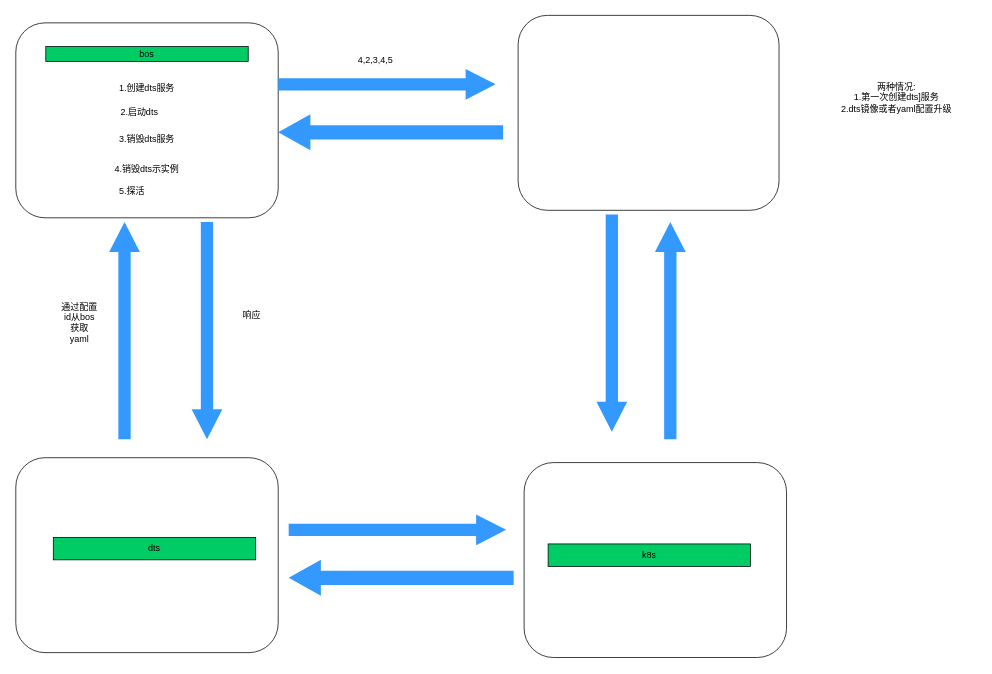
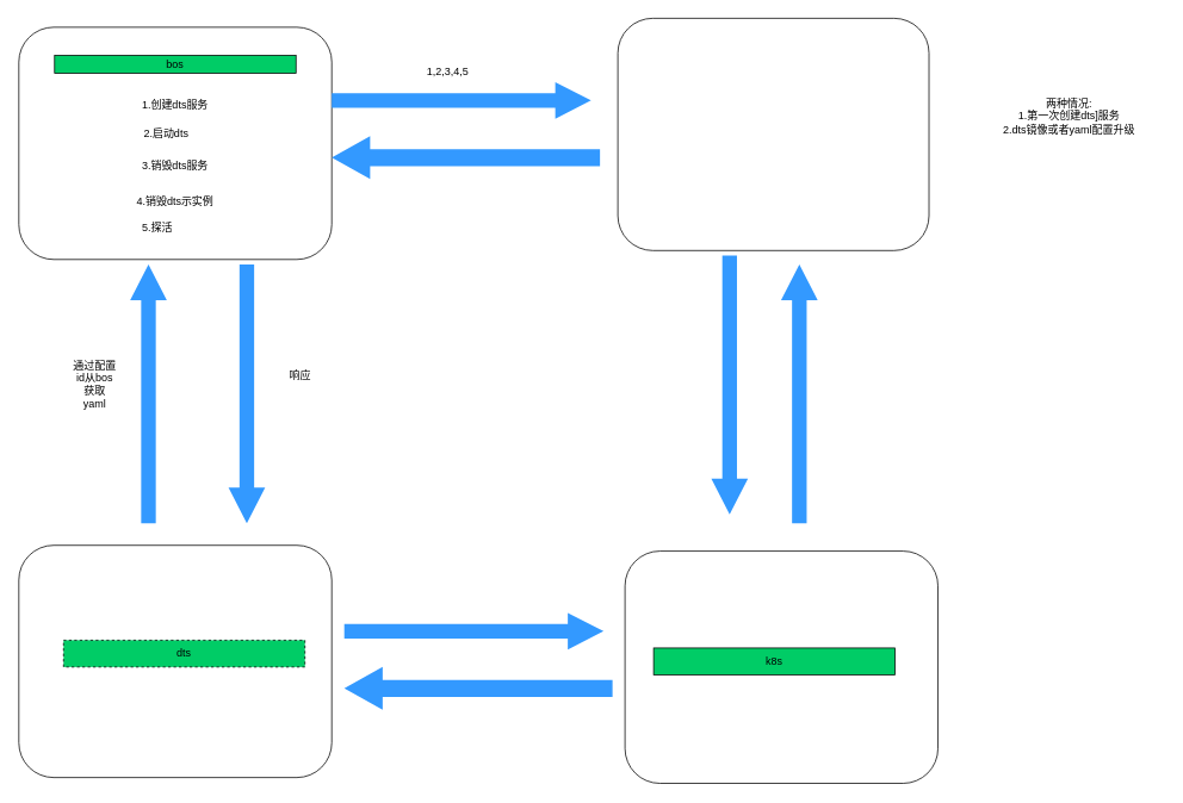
  <mxCell id="0" />
  <mxCell id="1" parent="0" />
  <mxCell id="2" value="" style="rounded=1;whiteSpace=wrap;html=1;" parent="1" vertex="1"><mxGeometry x="20" y="30" width="350" height="260" as="geometry" /></mxCell>
  <mxCell id="3" value="" style="rounded=1;whiteSpace=wrap;html=1;" parent="1" vertex="1"><mxGeometry x="690" y="20" width="348" height="260" as="geometry" /></mxCell>
  <mxCell id="4" value="bos" style="rounded=0;whiteSpace=wrap;html=1;fillColor=#00CC66;" parent="1" vertex="1"><mxGeometry x="60" y="61.5" width="270" height="20" as="geometry" /></mxCell>
- <mxCell id="5" value="4,2,3,4,5" style="rounded=0;whiteSpace=wrap;html=1;strokeColor=none;fillColor=#FFFFFF;" parent="1" vertex="1"><mxGeometry x="440" y="70" width="120" height="20" as="geometry" /></mxCell>
+ <mxCell id="5" value="1,2,3,4,5" style="rounded=0;whiteSpace=wrap;html=1;strokeColor=none;fillColor=#FFFFFF;" parent="1" vertex="1"><mxGeometry x="440" y="70" width="120" height="20" as="geometry" /></mxCell>
  <mxCell id="6" value="" style="rounded=0;whiteSpace=wrap;html=1;fillColor=#FFFFFF;strokeColor=none;" parent="1" vertex="1"><mxGeometry x="450" y="200" width="120" height="20" as="geometry" /></mxCell>
  <mxCell id="7" value="" style="html=1;shadow=0;dashed=0;align=center;verticalAlign=middle;shape=mxgraph.arrows2.arrow;dy=0.6;dx=40;flipH=1;notch=0;strokeColor=#000099;fillColor=#3399FF;" parent="1" vertex="1"><mxGeometry x="730" y="670" width="160" height="40" as="geometry" /></mxCell>
  <mxCell id="8" value="" style="html=1;shadow=0;dashed=0;align=center;verticalAlign=middle;shape=mxgraph.arrows2.arrow;dy=0.6;dx=40;notch=0;strokeColor=none;fillColor=#3399FF;" parent="1" vertex="1"><mxGeometry x="731.54" y="820" width="160" height="41" as="geometry" /></mxCell>
  <mxCell id="9" value="索引配置信息" style="rounded=0;whiteSpace=wrap;html=1;fillColor=#FFFFFF;strokeColor=none;" parent="1" vertex="1"><mxGeometry x="740" y="800" width="120" height="20" as="geometry" /></mxCell>
  <mxCell id="10" value="" style="rounded=1;whiteSpace=wrap;html=1;" parent="1" vertex="1"><mxGeometry x="20" y="610" width="350" height="260" as="geometry" /></mxCell>
  <mxCell id="11" value="" style="rounded=1;whiteSpace=wrap;html=1;" parent="1" vertex="1"><mxGeometry x="698" y="616.5" width="350" height="260" as="geometry" /></mxCell>
  <mxCell id="12" value="" style="html=1;shadow=0;dashed=0;align=center;verticalAlign=middle;shape=mxgraph.arrows2.arrow;dy=0.6;dx=40;notch=0;strokeColor=none;fillColor=#3399FF;" parent="1" vertex="1"><mxGeometry x="370" y="91.5" width="290" height="41" as="geometry" /></mxCell>
  <mxCell id="13" value="" style="shape=singleArrow;direction=west;whiteSpace=wrap;html=1;strokeColor=none;fillColor=#3399FF;arrowWidth=0.399;arrowSize=0.143;" parent="1" vertex="1"><mxGeometry x="370" y="152" width="300" height="48" as="geometry" /></mxCell>
  <mxCell id="14" value="" style="html=1;shadow=0;dashed=0;align=center;verticalAlign=middle;shape=mxgraph.arrows2.arrow;dy=0.6;dx=40;notch=0;strokeColor=none;fillColor=#3399FF;rotation=90;" parent="1" vertex="1"><mxGeometry x="670" y="410" width="290" height="41" as="geometry" /></mxCell>
  <mxCell id="15" value="" style="html=1;shadow=0;dashed=0;align=center;verticalAlign=middle;shape=mxgraph.arrows2.arrow;dy=0.6;dx=40;notch=0;strokeColor=none;fillColor=#3399FF;rotation=-90;" parent="1" vertex="1"><mxGeometry x="748" y="420" width="290" height="41" as="geometry" /></mxCell>
  <mxCell id="16" value="" style="html=1;shadow=0;dashed=0;align=center;verticalAlign=middle;shape=mxgraph.arrows2.arrow;dy=0.6;dx=40;notch=0;strokeColor=none;fillColor=#3399FF;" parent="1" vertex="1"><mxGeometry x="384" y="685.75" width="290" height="41" as="geometry" /></mxCell>
  <mxCell id="17" value="" style="shape=singleArrow;direction=west;whiteSpace=wrap;html=1;strokeColor=none;fillColor=#3399FF;arrowWidth=0.399;arrowSize=0.143;" parent="1" vertex="1"><mxGeometry x="384" y="746.25" width="300" height="48" as="geometry" /></mxCell>
  <mxCell id="18" value="k8s" style="rounded=0;whiteSpace=wrap;html=1;fillColor=#00CC66;" parent="1" vertex="1"><mxGeometry x="730" y="725" width="270" height="30" as="geometry" /></mxCell>
- <mxCell id="19" value="dts" style="rounded=0;whiteSpace=wrap;html=1;fillColor=#00CC66;" parent="1" vertex="1"><mxGeometry x="70" y="716.25" width="270" height="30" as="geometry" /></mxCell>
+ <mxCell id="19" value="dts" style="rounded=0;whiteSpace=wrap;html=1;fillColor=#00CC66;dashed=1;" parent="1" vertex="1"><mxGeometry x="70" y="716.25" width="270" height="30" as="geometry" /></mxCell>
  <mxCell id="20" value="1.创建dts服务" style="rounded=0;whiteSpace=wrap;html=1;strokeColor=none;fillColor=#FFFFFF;" parent="1" vertex="1"><mxGeometry x="100" y="102.5" width="190" height="30" as="geometry" /></mxCell>
  <mxCell id="21" value="2.启动dts" style="rounded=0;whiteSpace=wrap;html=1;strokeColor=none;fillColor=#FFFFFF;" parent="1" vertex="1"><mxGeometry x="90" y="135" width="190" height="30" as="geometry" /></mxCell>
  <mxCell id="22" value="3.销毁dts服务" style="rounded=0;whiteSpace=wrap;html=1;strokeColor=none;fillColor=#FFFFFF;" vertex="1" parent="1"><mxGeometry x="100" y="170" width="190" height="30" as="geometry" /></mxCell>
  <mxCell id="23" value="4.销毁dts示实例" style="rounded=0;whiteSpace=wrap;html=1;strokeColor=none;fillColor=#FFFFFF;" vertex="1" parent="1"><mxGeometry x="100" y="210" width="190" height="30" as="geometry" /></mxCell>
  <mxCell id="24" value="5.探活" style="rounded=0;whiteSpace=wrap;html=1;strokeColor=none;fillColor=#FFFFFF;" vertex="1" parent="1"><mxGeometry x="80" y="240" width="190" height="30" as="geometry" /></mxCell>
  <mxCell id="25" value="" style="html=1;shadow=0;dashed=0;align=center;verticalAlign=middle;shape=mxgraph.arrows2.arrow;dy=0.6;dx=40;notch=0;strokeColor=none;fillColor=#3399FF;rotation=-90;" vertex="1" parent="1"><mxGeometry x="20" y="420" width="290" height="41" as="geometry" /></mxCell>
  <mxCell id="26" value="" style="html=1;shadow=0;dashed=0;align=center;verticalAlign=middle;shape=mxgraph.arrows2.arrow;dy=0.6;dx=40;notch=0;strokeColor=none;fillColor=#3399FF;rotation=90;" vertex="1" parent="1"><mxGeometry x="130" y="420" width="290" height="41" as="geometry" /></mxCell>
  <mxCell id="27" value="通过配置id从bos获取yaml" style="rounded=0;whiteSpace=wrap;html=1;fillColor=#FFFFFF;strokeColor=none;" vertex="1" parent="1"><mxGeometry x="80" y="370" width="50" height="120" as="geometry" /></mxCell>
  <mxCell id="28" value="响应" style="rounded=0;whiteSpace=wrap;html=1;fillColor=#FFFFFF;strokeColor=none;" vertex="1" parent="1"><mxGeometry x="310" y="360" width="50" height="120" as="geometry" /></mxCell>
  <mxCell id="29" value="两种情况:&lt;br&gt;1.第一次创建dts]服务&lt;br&gt;2.dts镜像或者yaml配置升级" style="rounded=0;whiteSpace=wrap;html=1;fillColor=#FFFFFF;strokeColor=none;" vertex="1" parent="1"><mxGeometry x="1090" y="70" width="210" height="120" as="geometry" /></mxCell>
